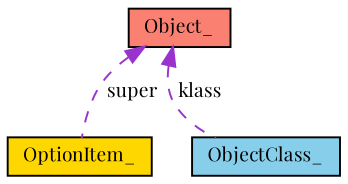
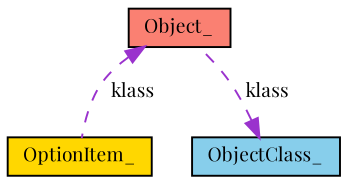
  digraph {
    fontname="Playfair Display"
    node [color=black fontname="Playfair Display" fontsize=10 shape=record style=filled]
    edge [color=darkorchid3 dir=back fontname="Playfair Display" fontsize=10 labelfontname=Helvetica labelfontsize=10 style=dashed]
    n1 [fillcolor=gold height=0.2 label=OptionItem_ width=0.4]
    n2 [fillcolor=salmon height=0.2 label=Object_ width=0.4]
    n3 [fillcolor=skyblue height=0.2 label=ObjectClass_ width=0.4]
-   n2 -> n1 [label=" super"]
-   n2 -> n3 [label=" klass"]
+   n2 -> n1 [label=" klass"]
+   n3 -> n2 [label=" klass"]
  }
